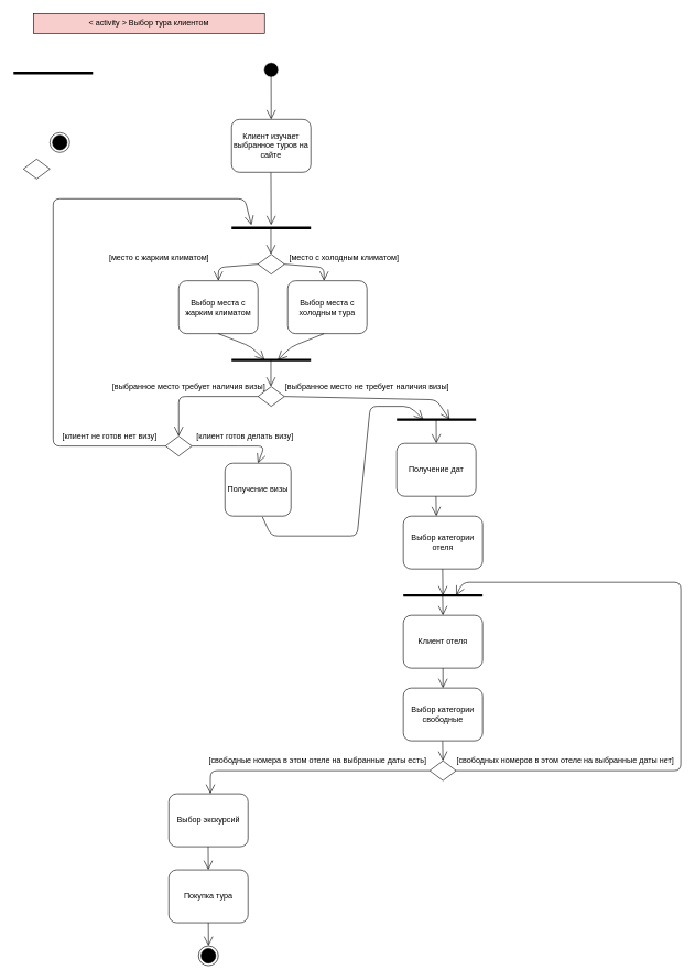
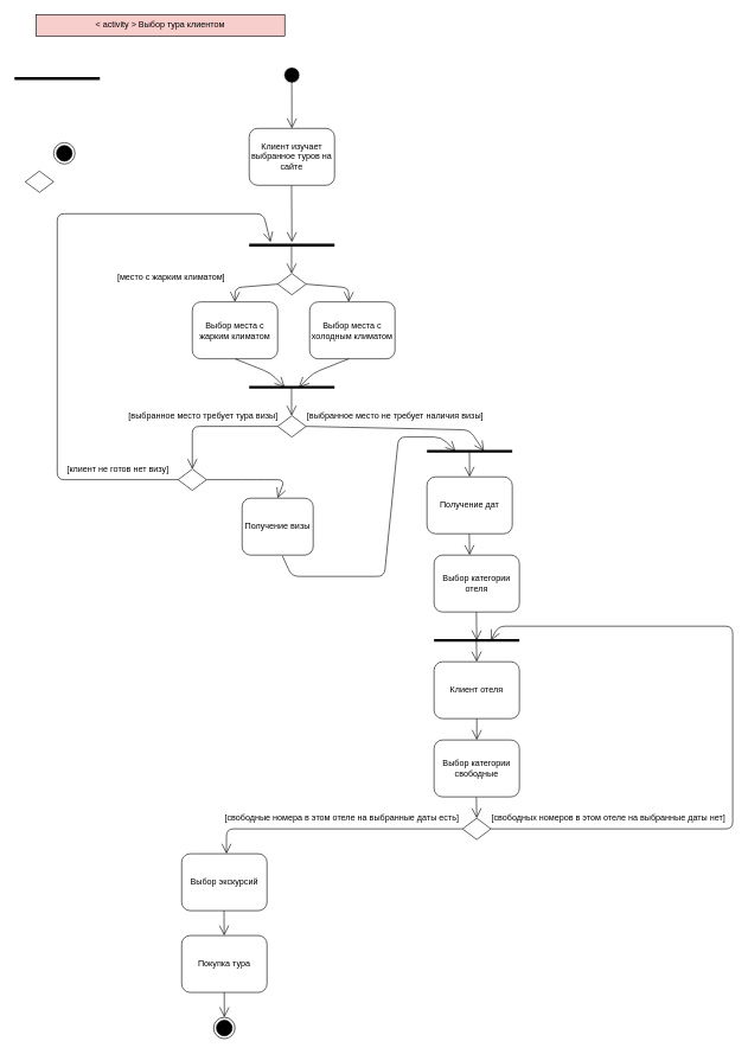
  <mxCell id="0" />
  <mxCell id="1" parent="0" />
  <mxCell id="2" value="&lt;div align=&quot;center&quot;&gt;&amp;lt; activity &amp;gt; Выбор тура клиентом&lt;br&gt;&lt;/div&gt;" style="rounded=0;whiteSpace=wrap;html=1;align=center;fillColor=#f8cecc;" parent="1" vertex="1"><mxGeometry x="50" y="20" width="350" height="30" as="geometry" /></mxCell>
  <mxCell id="3" value="" style="ellipse;html=1;shape=endState;fillColor=#000000;strokeColor=#FFFFFF;" parent="1" vertex="1"><mxGeometry x="395" y="90" width="30" height="30" as="geometry" /></mxCell>
  <mxCell id="4" value="" style="ellipse;html=1;shape=endState;fillColor=#000000;strokeColor=#000000;" parent="1" vertex="1"><mxGeometry x="75" y="200" width="30" height="30" as="geometry" /></mxCell>
  <mxCell id="5" value="" style="endArrow=none;html=1;strokeWidth=4;" parent="1" edge="1"><mxGeometry width="50" height="50" relative="1" as="geometry"><mxPoint x="20" y="110" as="sourcePoint" /><mxPoint x="140" y="110" as="targetPoint" /></mxGeometry></mxCell>
  <mxCell id="6" value="" style="endArrow=open;endFill=1;endSize=12;html=1;" parent="1" edge="1"><mxGeometry width="160" relative="1" as="geometry"><mxPoint x="409.6" y="260" as="sourcePoint" /><mxPoint x="410" y="340" as="targetPoint" /></mxGeometry></mxCell>
  <mxCell id="7" value="Клиент изучает выбранное туров на сайте" style="shape=ext;rounded=1;html=1;whiteSpace=wrap;" parent="1" vertex="1"><mxGeometry x="350" y="180" width="120" height="80" as="geometry" /></mxCell>
  <mxCell id="8" value="" style="endArrow=open;endFill=1;endSize=12;html=1;entryX=0.5;entryY=0;entryDx=0;entryDy=0;" parent="1" target="7" edge="1"><mxGeometry width="160" relative="1" as="geometry"><mxPoint x="409.83" y="110" as="sourcePoint" /><mxPoint x="411" y="178" as="targetPoint" /></mxGeometry></mxCell>
  <mxCell id="9" value="" style="rhombus;whiteSpace=wrap;html=1;" parent="1" vertex="1"><mxGeometry x="390" y="384" width="40" height="30" as="geometry" /></mxCell>
  <mxCell id="10" value="" style="rhombus;whiteSpace=wrap;html=1;" parent="1" vertex="1"><mxGeometry x="35" y="240" width="40" height="30" as="geometry" /></mxCell>
  <mxCell id="11" value="" style="endArrow=open;endFill=1;endSize=12;html=1;exitX=1;exitY=0.5;exitDx=0;exitDy=0;" parent="1" source="9" edge="1"><mxGeometry width="160" relative="1" as="geometry"><mxPoint x="480" y="394" as="sourcePoint" /><mxPoint x="490" y="424" as="targetPoint" /><Array as="points"><mxPoint x="490" y="404" /></Array></mxGeometry></mxCell>
  <mxCell id="12" value="" style="endArrow=open;endFill=1;endSize=12;html=1;exitX=0;exitY=0.5;exitDx=0;exitDy=0;" parent="1" source="9" edge="1"><mxGeometry width="160" relative="1" as="geometry"><mxPoint x="380" y="409" as="sourcePoint" /><mxPoint x="330" y="424" as="targetPoint" /><Array as="points"><mxPoint x="330" y="404" /></Array></mxGeometry></mxCell>
- <mxCell id="13" value="Выбор места с холодным тура" style="shape=ext;rounded=1;html=1;whiteSpace=wrap;" parent="1" vertex="1"><mxGeometry x="435" y="424" width="120" height="80" as="geometry" /></mxCell>
+ <mxCell id="13" value="Выбор места с холодным климатом" style="shape=ext;rounded=1;html=1;whiteSpace=wrap;" parent="1" vertex="1"><mxGeometry x="435" y="424" width="120" height="80" as="geometry" /></mxCell>
  <mxCell id="14" value="Выбор места с жарким климатом" style="shape=ext;rounded=1;html=1;whiteSpace=wrap;" parent="1" vertex="1"><mxGeometry x="270" y="424" width="120" height="80" as="geometry" /></mxCell>
  <mxCell id="15" value="[место с жарким климатом]" style="text;html=1;align=center;verticalAlign=middle;resizable=0;points=[];autosize=1;" parent="1" vertex="1"><mxGeometry x="155" y="380" width="170" height="20" as="geometry" /></mxCell>
- <mxCell id="16" value="[место с холодным климатом]" style="text;html=1;align=center;verticalAlign=middle;resizable=0;points=[];autosize=1;" parent="1" vertex="1"><mxGeometry x="430" y="380" width="180" height="20" as="geometry" /></mxCell>
  <mxCell id="17" value="" style="endArrow=none;html=1;strokeWidth=4;" parent="1" edge="1"><mxGeometry width="50" height="50" relative="1" as="geometry"><mxPoint x="350" y="544" as="sourcePoint" /><mxPoint x="470" y="544" as="targetPoint" /></mxGeometry></mxCell>
  <mxCell id="18" value="" style="endArrow=open;endFill=1;endSize=12;html=1;exitX=0.5;exitY=1;exitDx=0;exitDy=0;" parent="1" source="14" edge="1"><mxGeometry width="160" relative="1" as="geometry"><mxPoint x="319.6" y="504" as="sourcePoint" /><mxPoint x="400" y="544" as="targetPoint" /><Array as="points"><mxPoint x="380" y="524" /></Array></mxGeometry></mxCell>
  <mxCell id="19" value="" style="endArrow=open;endFill=1;endSize=12;html=1;" parent="1" edge="1"><mxGeometry width="160" relative="1" as="geometry"><mxPoint x="490" y="504" as="sourcePoint" /><mxPoint x="420" y="544" as="targetPoint" /><Array as="points"><mxPoint x="440" y="524" /></Array></mxGeometry></mxCell>
  <mxCell id="20" value="" style="endArrow=open;endFill=1;endSize=12;html=1;" parent="1" edge="1"><mxGeometry width="160" relative="1" as="geometry"><mxPoint x="409.6" y="544" as="sourcePoint" /><mxPoint x="409.6" y="584" as="targetPoint" /></mxGeometry></mxCell>
  <mxCell id="21" value="" style="rhombus;whiteSpace=wrap;html=1;" parent="1" vertex="1"><mxGeometry x="390" y="584" width="40" height="30" as="geometry" /></mxCell>
  <mxCell id="22" value="" style="endArrow=open;endFill=1;endSize=12;html=1;exitX=0;exitY=0.5;exitDx=0;exitDy=0;entryX=0.5;entryY=0;entryDx=0;entryDy=0;" parent="1" source="21" target="25" edge="1"><mxGeometry width="160" relative="1" as="geometry"><mxPoint x="390" y="604" as="sourcePoint" /><mxPoint x="330" y="629" as="targetPoint" /><Array as="points"><mxPoint x="270" y="599" /></Array></mxGeometry></mxCell>
  <mxCell id="23" value="" style="endArrow=open;endFill=1;endSize=12;html=1;exitX=1;exitY=0.5;exitDx=0;exitDy=0;" parent="1" source="21" edge="1"><mxGeometry width="160" relative="1" as="geometry"><mxPoint x="435" y="602" as="sourcePoint" /><mxPoint x="680" y="634" as="targetPoint" /><Array as="points"><mxPoint x="660" y="604" /></Array></mxGeometry></mxCell>
- <mxCell id="24" value="[выбранное место требует наличия визы]" style="text;html=1;align=center;verticalAlign=middle;resizable=0;points=[];autosize=1;" parent="1" vertex="1"><mxGeometry x="160" y="574" width="250" height="20" as="geometry" /></mxCell>
+ <mxCell id="24" value="[выбранное место требует тура визы]" style="text;html=1;align=center;verticalAlign=middle;resizable=0;points=[];autosize=1;" parent="1" vertex="1"><mxGeometry x="160" y="574" width="250" height="20" as="geometry" /></mxCell>
  <mxCell id="25" value="" style="rhombus;whiteSpace=wrap;html=1;" parent="1" vertex="1"><mxGeometry x="250" y="659" width="40" height="30" as="geometry" /></mxCell>
  <mxCell id="26" value="" style="endArrow=open;endFill=1;endSize=12;html=1;exitX=0;exitY=0.5;exitDx=0;exitDy=0;" parent="1" source="25" edge="1"><mxGeometry width="160" relative="1" as="geometry"><mxPoint x="310" y="654" as="sourcePoint" /><mxPoint x="380" y="340" as="targetPoint" /><Array as="points"><mxPoint x="80" y="674" /><mxPoint x="80" y="300" /><mxPoint x="370" y="300" /></Array></mxGeometry></mxCell>
  <mxCell id="27" value="" style="endArrow=open;endFill=1;endSize=12;html=1;exitX=1;exitY=0.5;exitDx=0;exitDy=0;entryX=0.5;entryY=0;entryDx=0;entryDy=0;" parent="1" source="25" target="32" edge="1"><mxGeometry width="160" relative="1" as="geometry"><mxPoint x="295" y="687" as="sourcePoint" /><mxPoint x="350" y="712" as="targetPoint" /><Array as="points"><mxPoint x="350" y="674" /><mxPoint x="400" y="674" /></Array></mxGeometry></mxCell>
  <mxCell id="28" value="[клиент не готов нет визу]" style="text;html=1;align=center;verticalAlign=middle;resizable=0;points=[];autosize=1;" parent="1" vertex="1"><mxGeometry x="75" y="649" width="180" height="20" as="geometry" /></mxCell>
- <mxCell id="29" value="[клиент готов делать визу]" style="text;html=1;align=center;verticalAlign=middle;resizable=0;points=[];autosize=1;" parent="1" vertex="1"><mxGeometry x="290" y="649" width="160" height="20" as="geometry" /></mxCell>
  <mxCell id="30" value="[выбранное место не требует наличия визы]" style="text;html=1;align=center;verticalAlign=middle;resizable=0;points=[];autosize=1;" parent="1" vertex="1"><mxGeometry x="425" y="574" width="260" height="20" as="geometry" /></mxCell>
  <mxCell id="31" value="Выбор экскурсий" style="shape=ext;rounded=1;html=1;whiteSpace=wrap;" parent="1" vertex="1"><mxGeometry x="255" y="1200" width="120" height="80" as="geometry" /></mxCell>
  <mxCell id="32" value="Получение визы" style="shape=ext;rounded=1;html=1;whiteSpace=wrap;" parent="1" vertex="1"><mxGeometry x="340" y="700" width="100" height="80" as="geometry" /></mxCell>
  <mxCell id="33" value="" style="endArrow=open;endFill=1;endSize=12;html=1;exitX=0.567;exitY=1.015;exitDx=0;exitDy=0;exitPerimeter=0;" parent="1" source="32" edge="1"><mxGeometry width="160" relative="1" as="geometry"><mxPoint x="390" y="840" as="sourcePoint" /><mxPoint x="640.25" y="634" as="targetPoint" /><Array as="points"><mxPoint x="410" y="810" /><mxPoint x="540" y="810" /><mxPoint x="560" y="614" /><mxPoint x="620" y="614" /></Array></mxGeometry></mxCell>
  <mxCell id="34" value="" style="endArrow=none;html=1;strokeWidth=4;" parent="1" edge="1"><mxGeometry width="50" height="50" relative="1" as="geometry"><mxPoint x="600" y="634" as="sourcePoint" /><mxPoint x="720" y="634" as="targetPoint" /></mxGeometry></mxCell>
  <mxCell id="35" value="" style="endArrow=open;endFill=1;endSize=12;html=1;entryX=0.5;entryY=0;entryDx=0;entryDy=0;" parent="1" edge="1" target="40"><mxGeometry width="160" relative="1" as="geometry"><mxPoint x="659.75" y="634" as="sourcePoint" /><mxPoint x="659.75" y="674" as="targetPoint" /></mxGeometry></mxCell>
  <mxCell id="36" value="" style="endArrow=none;html=1;strokeWidth=4;" parent="1" edge="1"><mxGeometry width="50" height="50" relative="1" as="geometry"><mxPoint x="350" y="344" as="sourcePoint" /><mxPoint x="470" y="344" as="targetPoint" /></mxGeometry></mxCell>
  <mxCell id="37" value="" style="endArrow=open;endFill=1;endSize=12;html=1;" parent="1" edge="1"><mxGeometry width="160" relative="1" as="geometry"><mxPoint x="409.6" y="344" as="sourcePoint" /><mxPoint x="409.6" y="384" as="targetPoint" /></mxGeometry></mxCell>
  <mxCell id="38" value="" style="ellipse;html=1;shape=endState;fillColor=#000000;strokeColor=#000000;rotation=45;" parent="1" vertex="1"><mxGeometry x="300" y="1430" width="30" height="30" as="geometry" /></mxCell>
  <mxCell id="39" value="" style="endArrow=open;endFill=1;endSize=12;html=1;" parent="1" edge="1"><mxGeometry width="160" relative="1" as="geometry"><mxPoint x="314.6" y="1280" as="sourcePoint" /><mxPoint x="314.85" y="1315" as="targetPoint" /></mxGeometry></mxCell>
  <mxCell id="40" value="Получение дат" style="shape=ext;rounded=1;html=1;whiteSpace=wrap;" vertex="1" parent="1"><mxGeometry x="600" y="670" width="120" height="80" as="geometry" /></mxCell>
  <mxCell id="41" value="Выбор категории отеля" style="shape=ext;rounded=1;html=1;whiteSpace=wrap;" vertex="1" parent="1"><mxGeometry x="610" y="780" width="120" height="80" as="geometry" /></mxCell>
  <mxCell id="42" value="" style="endArrow=open;endFill=1;endSize=12;html=1;" edge="1" parent="1"><mxGeometry width="160" relative="1" as="geometry"><mxPoint x="659.5" y="750" as="sourcePoint" /><mxPoint x="660" y="780" as="targetPoint" /></mxGeometry></mxCell>
  <mxCell id="43" value="Клиент отеля" style="shape=ext;rounded=1;html=1;whiteSpace=wrap;" vertex="1" parent="1"><mxGeometry x="610" y="930" width="120" height="80" as="geometry" /></mxCell>
  <mxCell id="44" value="" style="endArrow=open;endFill=1;endSize=12;html=1;" edge="1" parent="1"><mxGeometry width="160" relative="1" as="geometry"><mxPoint x="669.5" y="900" as="sourcePoint" /><mxPoint x="670" y="930" as="targetPoint" /></mxGeometry></mxCell>
  <mxCell id="45" value="Покупка тура" style="shape=ext;rounded=1;html=1;whiteSpace=wrap;" vertex="1" parent="1"><mxGeometry x="255" y="1315" width="120" height="80" as="geometry" /></mxCell>
  <mxCell id="46" value="" style="rhombus;whiteSpace=wrap;html=1;" vertex="1" parent="1"><mxGeometry x="650" y="1150" width="40" height="30" as="geometry" /></mxCell>
  <mxCell id="47" value="" style="endArrow=open;endFill=1;endSize=12;html=1;" edge="1" parent="1"><mxGeometry width="160" relative="1" as="geometry"><mxPoint x="669.5" y="1120" as="sourcePoint" /><mxPoint x="670" y="1150" as="targetPoint" /></mxGeometry></mxCell>
  <mxCell id="48" value="" style="endArrow=open;endFill=1;endSize=12;html=1;exitX=1;exitY=0.5;exitDx=0;exitDy=0;" edge="1" parent="1" source="46"><mxGeometry width="160" relative="1" as="geometry"><mxPoint x="710" y="1030" as="sourcePoint" /><mxPoint x="690" y="900" as="targetPoint" /><Array as="points"><mxPoint x="1030" y="1165" /><mxPoint x="1030" y="880" /><mxPoint x="700" y="880" /></Array></mxGeometry></mxCell>
  <mxCell id="49" value="[свободных номеров в этом отеле на выбранные даты нет]" style="text;html=1;align=center;verticalAlign=middle;resizable=0;points=[];autosize=1;" vertex="1" parent="1"><mxGeometry x="685" y="1140" width="340" height="20" as="geometry" /></mxCell>
  <mxCell id="50" value="" style="endArrow=none;html=1;strokeWidth=4;" edge="1" parent="1"><mxGeometry width="50" height="50" relative="1" as="geometry"><mxPoint x="610" y="900" as="sourcePoint" /><mxPoint x="730" y="900" as="targetPoint" /></mxGeometry></mxCell>
  <mxCell id="51" value="" style="endArrow=open;endFill=1;endSize=12;html=1;" edge="1" parent="1"><mxGeometry width="160" relative="1" as="geometry"><mxPoint x="669.5" y="860" as="sourcePoint" /><mxPoint x="670" y="900" as="targetPoint" /></mxGeometry></mxCell>
  <mxCell id="52" value="[свободные номера в этом отеле на выбранные даты есть]" style="text;html=1;align=center;verticalAlign=middle;resizable=0;points=[];autosize=1;" vertex="1" parent="1"><mxGeometry x="310" y="1140" width="340" height="20" as="geometry" /></mxCell>
  <mxCell id="53" value="" style="endArrow=open;endFill=1;endSize=12;html=1;exitX=0;exitY=0.5;exitDx=0;exitDy=0;" edge="1" parent="1"><mxGeometry width="160" relative="1" as="geometry"><mxPoint x="650" y="1165" as="sourcePoint" /><mxPoint x="318" y="1200" as="targetPoint" /><Array as="points"><mxPoint x="318" y="1165" /></Array></mxGeometry></mxCell>
  <mxCell id="54" value="Выбор категории свободные" style="shape=ext;rounded=1;html=1;whiteSpace=wrap;" vertex="1" parent="1"><mxGeometry x="610" y="1040" width="120" height="80" as="geometry" /></mxCell>
  <mxCell id="55" value="" style="endArrow=open;endFill=1;endSize=12;html=1;" edge="1" parent="1"><mxGeometry width="160" relative="1" as="geometry"><mxPoint x="314.88" y="1395" as="sourcePoint" /><mxPoint x="315.13" y="1430" as="targetPoint" /></mxGeometry></mxCell>
  <mxCell id="56" value="" style="endArrow=open;endFill=1;endSize=12;html=1;" edge="1" parent="1"><mxGeometry width="160" relative="1" as="geometry"><mxPoint x="670" y="1010" as="sourcePoint" /><mxPoint x="670.1" y="1040" as="targetPoint" /></mxGeometry></mxCell>
